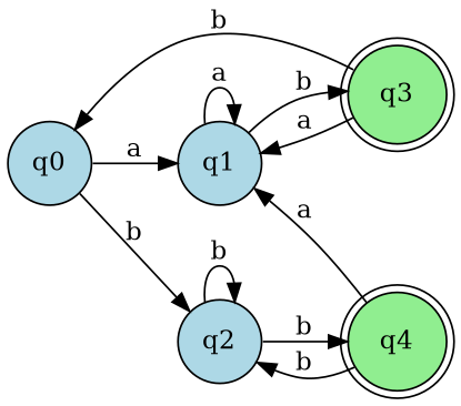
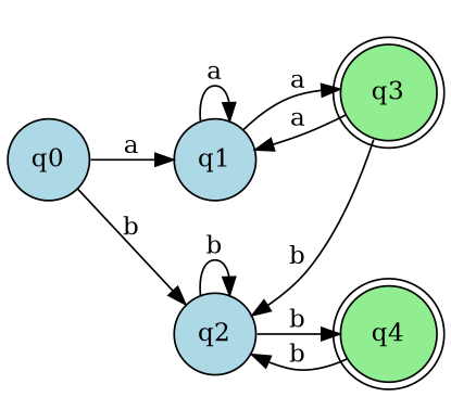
  digraph {
    rankdir=LR
    node [fillcolor=lightblue shape=circle style=filled]
    n1 [label=q0]
    n2 [label=q1]
    n3 [label=q2]
    n4 [fillcolor=lightgreen label=q3 shape=doublecircle]
    n5 [fillcolor=lightgreen label=q4 shape=doublecircle]
    subgraph sub_1 {
      rank=same
      n1
    }
    subgraph sub_2 {
      rank=same
      n2
      n3
    }
    subgraph sub_3 {
      rank=same
      n4
      n5
    }
    n1 -> n2 [label=a]
    n1 -> n3 [label=b]
    n2 -> n2 [label=a]
-   n2 -> n4 [label=b]
+   n2 -> n4 [label=a]
    n3 -> n3 [label=b]
    n3 -> n5 [label=b]
    n4 -> n2 [label=a]
-   n4 -> n1 [label=b]
-   n5 -> n2 [label=a]
+   n4 -> n3 [label=b]
    n5 -> n3 [label=b]
  }
